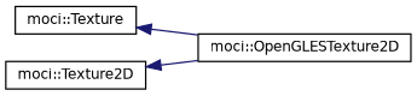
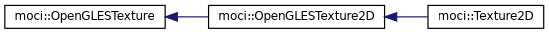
  digraph {
    rankdir=LR
    node [color=black fillcolor=white fontname=Helvetica fontsize=10 shape=record style=filled]
    edge [color=midnightblue dir=back fontname=Helvetica fontsize=10 labelfontname=Helvetica labelfontsize=10 style=solid]
-   n1 [height=0.2 label="moci::Texture" width=0.4]
+   n1 [height=0.2 label="moci::OpenGLESTexture" width=0.4]
    n2 [height=0.2 label="moci::OpenGLESTexture2D" width=0.4]
    n3 [height=0.2 label="moci::Texture2D" width=0.4]
    n1 -> n2
-   n3 -> n2
+   n2 -> n3
  }
